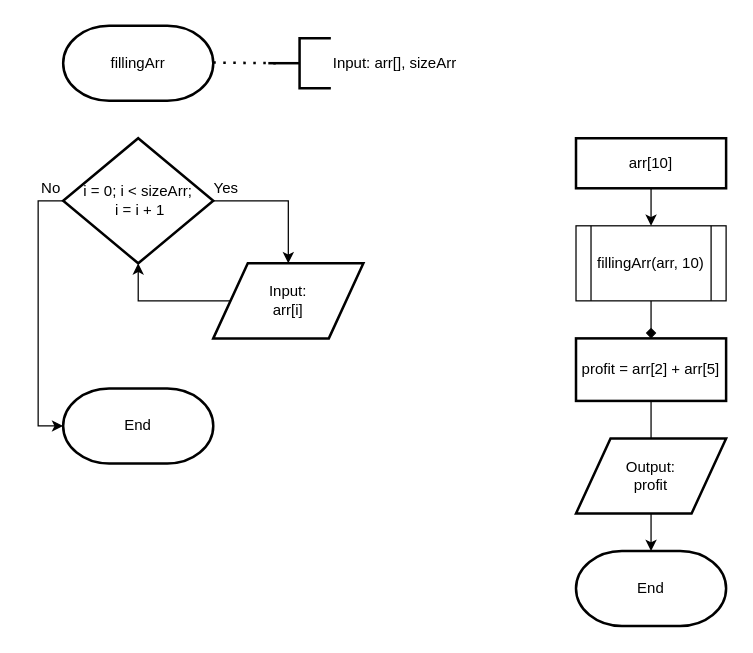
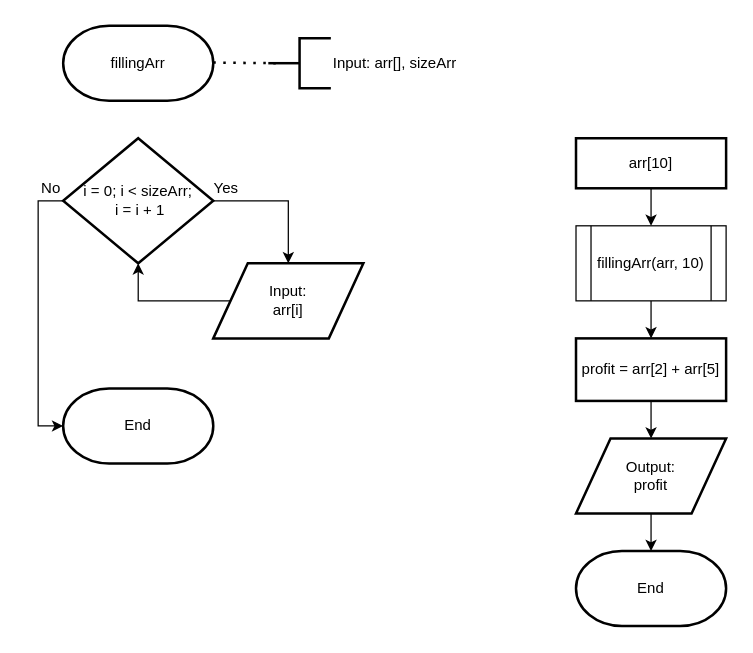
  <mxCell id="0" />
  <mxCell id="1" parent="0" />
  <mxCell id="2" value="fillingArr" style="strokeWidth=2;html=1;shape=mxgraph.flowchart.terminator;whiteSpace=wrap;" vertex="1" parent="1"><mxGeometry x="50" y="20" width="120" height="60" as="geometry" /></mxCell>
  <mxCell id="3" value="Input: arr[], sizeArr" style="strokeWidth=2;html=1;shape=mxgraph.flowchart.annotation_2;align=left;labelPosition=right;pointerEvents=1;" vertex="1" parent="1"><mxGeometry x="214" y="30" width="50" height="40" as="geometry" /></mxCell>
  <mxCell id="4" style="edgeStyle=orthogonalEdgeStyle;rounded=0;orthogonalLoop=1;jettySize=auto;html=1;exitX=1;exitY=0.5;exitDx=0;exitDy=0;exitPerimeter=0;entryX=0.5;entryY=0;entryDx=0;entryDy=0;" edge="1" parent="1" source="6" target="8"><mxGeometry relative="1" as="geometry" /></mxCell>
  <mxCell id="5" style="edgeStyle=orthogonalEdgeStyle;rounded=0;orthogonalLoop=1;jettySize=auto;html=1;exitX=0;exitY=0.5;exitDx=0;exitDy=0;exitPerimeter=0;entryX=0;entryY=0.5;entryDx=0;entryDy=0;entryPerimeter=0;" edge="1" parent="1" source="6" target="9"><mxGeometry relative="1" as="geometry" /></mxCell>
  <mxCell id="6" value="i = 0; i &amp;lt; sizeArr;&lt;br&gt;&amp;nbsp;i = i + 1" style="strokeWidth=2;html=1;shape=mxgraph.flowchart.decision;whiteSpace=wrap;" vertex="1" parent="1"><mxGeometry x="50" y="110" width="120" height="100" as="geometry" /></mxCell>
  <mxCell id="7" style="edgeStyle=orthogonalEdgeStyle;rounded=0;orthogonalLoop=1;jettySize=auto;html=1;exitX=0;exitY=0.5;exitDx=0;exitDy=0;entryX=0.5;entryY=1;entryDx=0;entryDy=0;entryPerimeter=0;" edge="1" parent="1" source="8" target="6"><mxGeometry relative="1" as="geometry"><Array as="points"><mxPoint x="110" y="240" /></Array></mxGeometry></mxCell>
  <mxCell id="8" value="Input:&lt;br&gt;arr[i]" style="shape=parallelogram;html=1;strokeWidth=2;perimeter=parallelogramPerimeter;whiteSpace=wrap;rounded=0;arcSize=12;size=0.23;" vertex="1" parent="1"><mxGeometry x="170" y="210" width="120" height="60" as="geometry" /></mxCell>
  <mxCell id="9" value="End" style="strokeWidth=2;html=1;shape=mxgraph.flowchart.terminator;whiteSpace=wrap;" vertex="1" parent="1"><mxGeometry x="50" y="310" width="120" height="60" as="geometry" /></mxCell>
  <mxCell id="10" value="Yes" style="text;html=1;align=center;verticalAlign=middle;resizable=0;points=[];autosize=1;strokeColor=none;fillColor=none;" vertex="1" parent="1"><mxGeometry x="160" y="135" width="40" height="30" as="geometry" /></mxCell>
  <mxCell id="11" value="No" style="text;html=1;align=center;verticalAlign=middle;resizable=0;points=[];autosize=1;strokeColor=none;fillColor=none;" vertex="1" parent="1"><mxGeometry y="135" width="40" height="30" as="geometry" x="20" /></mxCell>
  <mxCell id="12" value="" style="endArrow=none;dashed=1;html=1;dashPattern=1 3;strokeWidth=2;rounded=0;exitX=1;exitY=0.5;exitDx=0;exitDy=0;exitPerimeter=0;" edge="1" parent="1"><mxGeometry width="50" height="50" relative="1" as="geometry"><mxPoint x="170" y="49.5" as="sourcePoint" /><mxPoint x="220" y="50" as="targetPoint" /><Array as="points" /></mxGeometry></mxCell>
  <mxCell id="13" style="edgeStyle=orthogonalEdgeStyle;rounded=0;orthogonalLoop=1;jettySize=auto;html=1;exitX=0.5;exitY=1;exitDx=0;exitDy=0;entryX=0.5;entryY=0;entryDx=0;entryDy=0;" edge="1" parent="1" source="14"><mxGeometry relative="1" as="geometry"><mxPoint x="520" y="180" as="targetPoint" /></mxGeometry></mxCell>
  <mxCell id="14" value="arr[10]" style="rounded=0;whiteSpace=wrap;html=1;absoluteArcSize=1;arcSize=14;strokeWidth=2;" vertex="1" parent="1"><mxGeometry x="460" y="110" width="120" height="40" as="geometry" /></mxCell>
- <mxCell id="15" style="edgeStyle=orthogonalEdgeStyle;rounded=0;orthogonalLoop=1;jettySize=auto;html=1;exitX=0.5;exitY=1;exitDx=0;exitDy=0;entryX=0.5;entryY=0;entryDx=0;entryDy=0;endArrow=diamond;" edge="1" parent="1" source="16" target="18"><mxGeometry relative="1" as="geometry" /></mxCell>
+ <mxCell id="15" style="edgeStyle=orthogonalEdgeStyle;rounded=0;orthogonalLoop=1;jettySize=auto;html=1;exitX=0.5;exitY=1;exitDx=0;exitDy=0;entryX=0.5;entryY=0;entryDx=0;entryDy=0;" edge="1" parent="1" source="16" target="18"><mxGeometry relative="1" as="geometry" /></mxCell>
  <mxCell id="16" value="fillingArr(arr, 10)" style="shape=process;whiteSpace=wrap;html=1;backgroundOutline=1;rounded=0;" vertex="1" parent="1"><mxGeometry x="460" y="180" width="120" height="60" as="geometry" /></mxCell>
- <mxCell id="17" style="edgeStyle=orthogonalEdgeStyle;rounded=0;orthogonalLoop=1;jettySize=auto;html=1;exitX=0.5;exitY=1;exitDx=0;exitDy=0;entryX=0.5;entryY=0;entryDx=0;entryDy=0;endArrow=none;" edge="1" parent="1" source="18" target="20"><mxGeometry relative="1" as="geometry" /></mxCell>
+ <mxCell id="17" style="edgeStyle=orthogonalEdgeStyle;rounded=0;orthogonalLoop=1;jettySize=auto;html=1;exitX=0.5;exitY=1;exitDx=0;exitDy=0;entryX=0.5;entryY=0;entryDx=0;entryDy=0;" edge="1" parent="1" source="18" target="20"><mxGeometry relative="1" as="geometry" /></mxCell>
  <mxCell id="18" value="profit = arr[2] + arr[5]" style="rounded=0;whiteSpace=wrap;html=1;absoluteArcSize=1;arcSize=14;strokeWidth=2;" vertex="1" parent="1"><mxGeometry x="460" y="270" width="120" height="50" as="geometry" /></mxCell>
  <mxCell id="19" style="edgeStyle=orthogonalEdgeStyle;rounded=0;orthogonalLoop=1;jettySize=auto;html=1;exitX=0.5;exitY=1;exitDx=0;exitDy=0;entryX=0.5;entryY=0;entryDx=0;entryDy=0;entryPerimeter=0;" edge="1" parent="1" source="20" target="21"><mxGeometry relative="1" as="geometry" /></mxCell>
  <mxCell id="20" value="Output:&lt;br&gt;profit" style="shape=parallelogram;html=1;strokeWidth=2;perimeter=parallelogramPerimeter;whiteSpace=wrap;rounded=0;arcSize=12;size=0.23;" vertex="1" parent="1"><mxGeometry x="460" y="350" width="120" height="60" as="geometry" /></mxCell>
  <mxCell id="21" value="End" style="strokeWidth=2;html=1;shape=mxgraph.flowchart.terminator;whiteSpace=wrap;" vertex="1" parent="1"><mxGeometry x="460" y="440" width="120" height="60" as="geometry" /></mxCell>
